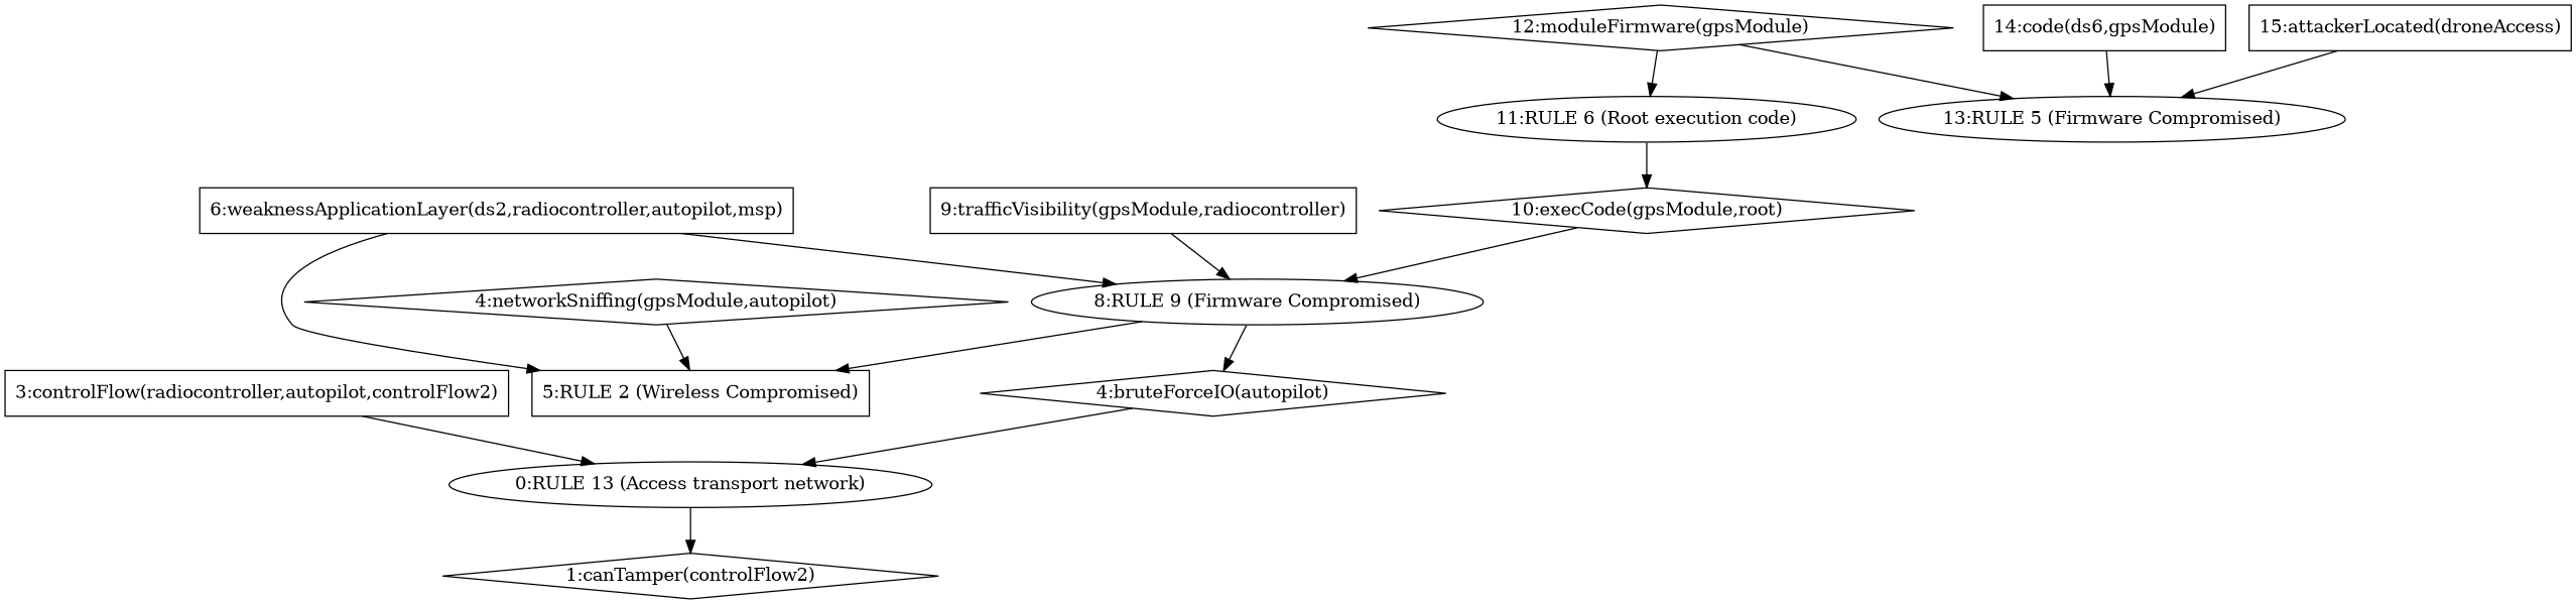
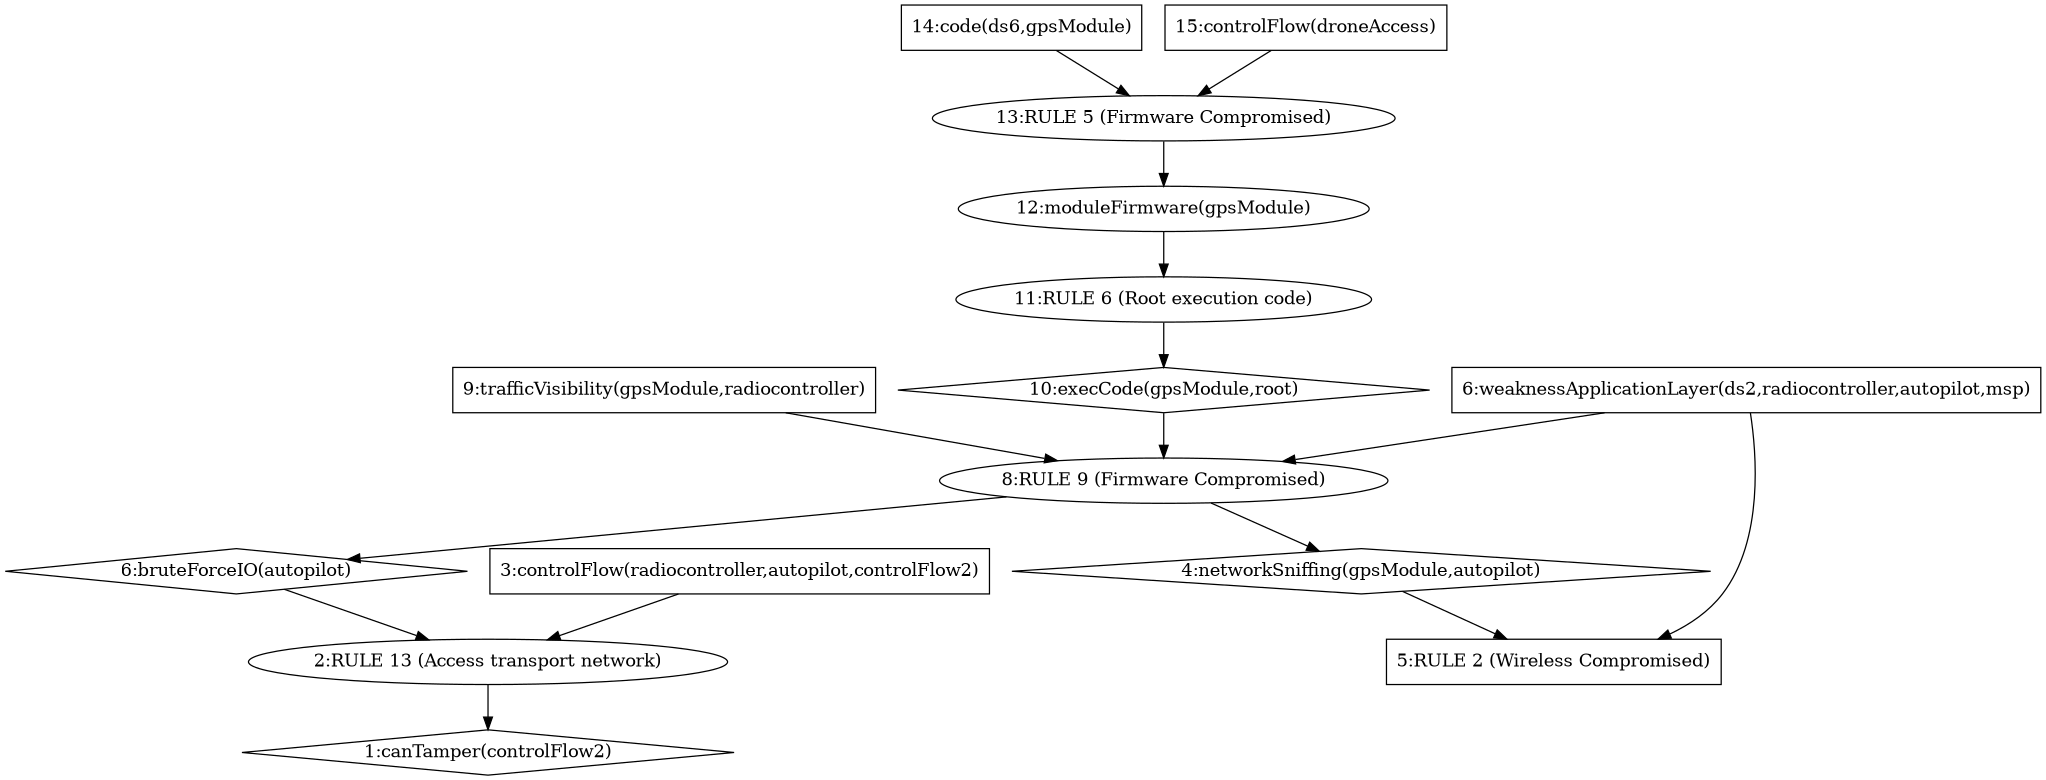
  digraph {
    node [shape=box]
    n1 [label="1:canTamper(controlFlow2)" shape=diamond]
-   n2 [label="0:RULE 13 (Access transport network)" shape=ellipse]
+   n2 [label="2:RULE 13 (Access transport network)" shape=ellipse]
    n3 [label="3:controlFlow(radiocontroller,autopilot,controlFlow2)"]
-   n4 [label="4:bruteForceIO(autopilot)" shape=diamond]
+   n4 [label="6:bruteForceIO(autopilot)" shape=diamond]
    n5 [label="5:RULE 2 (Wireless Compromised)"]
    n6 [label="6:weaknessApplicationLayer(ds2,radiocontroller,autopilot,msp)"]
    n7 [label="8:RULE 9 (Firmware Compromised)" shape=ellipse]
    n8 [label="4:networkSniffing(gpsModule,autopilot)" shape=diamond]
    n9 [label="9:trafficVisibility(gpsModule,radiocontroller)"]
    n10 [label="10:execCode(gpsModule,root)" shape=diamond]
    n11 [label="11:RULE 6 (Root execution code)" shape=ellipse]
-   n12 [label="12:moduleFirmware(gpsModule)" shape=diamond]
+   n12 [label="12:moduleFirmware(gpsModule)" shape=ellipse]
    n13 [label="13:RULE 5 (Firmware Compromised)" shape=ellipse]
    n14 [label="14:code(ds6,gpsModule)"]
-   n15 [label="15:attackerLocated(droneAccess)"]
+   n15 [label="15:controlFlow(droneAccess)"]
    n2 -> n1
    n3 -> n2
    n4 -> n2
    n6 -> n5
    n6 -> n7
    n7 -> n4
-   n7 -> n5
+   n7 -> n8
    n8 -> n5
    n9 -> n7
    n10 -> n7
    n11 -> n10
    n12 -> n11
-   n12 -> n13
+   n13 -> n12
    n14 -> n13
    n15 -> n13
  }
